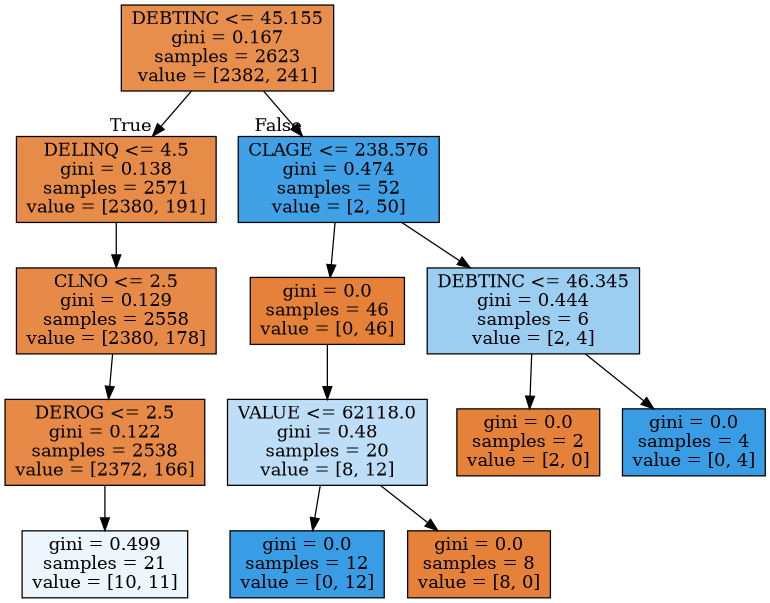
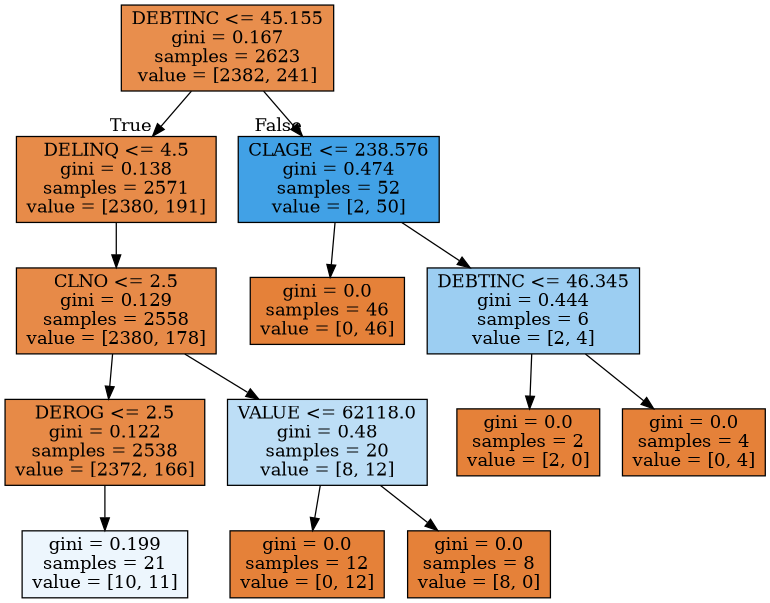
  digraph {
    node [color=black fillcolor="#e58139" shape=box style=filled]
    n1 [fillcolor="#e88e4d" label="DEBTINC <= 45.155\ngini = 0.167\nsamples = 2623\nvalue = [2382, 241]"]
    n2 [fillcolor="#e78b49" label="DELINQ <= 4.5\ngini = 0.138\nsamples = 2571\nvalue = [2380, 191]"]
    n3 [fillcolor="#41a1e6" label="CLAGE <= 238.576\ngini = 0.474\nsamples = 52\nvalue = [2, 50]"]
    n4 [fillcolor="#e78a48" label="CLNO <= 2.5\ngini = 0.129\nsamples = 2558\nvalue = [2380, 178]"]
    n5 [label="gini = 0.0\nsamples = 46\nvalue = [0, 46]"]
    n6 [fillcolor="#9ccef2" label="DEBTINC <= 46.345\ngini = 0.444\nsamples = 6\nvalue = [2, 4]"]
    n7 [fillcolor="#bddef6" label="VALUE <= 62118.0\ngini = 0.48\nsamples = 20\nvalue = [8, 12]"]
    n8 [fillcolor="#e78a47" label="DEROG <= 2.5\ngini = 0.122\nsamples = 2538\nvalue = [2372, 166]"]
    n9 [label="gini = 0.0\nsamples = 8\nvalue = [8, 0]"]
-   n10 [fillcolor="#399de5" label="gini = 0.0\nsamples = 12\nvalue = [0, 12]"]
-   n11 [fillcolor="#edf6fd" label="gini = 0.499\nsamples = 21\nvalue = [10, 11]"]
+   n10 [label="gini = 0.0\nsamples = 12\nvalue = [0, 12]"]
+   n11 [fillcolor="#edf6fd" label="gini = 0.199\nsamples = 21\nvalue = [10, 11]"]
    n12 [label="gini = 0.0\nsamples = 2\nvalue = [2, 0]"]
-   n13 [fillcolor="#399de5" label="gini = 0.0\nsamples = 4\nvalue = [0, 4]"]
+   n13 [label="gini = 0.0\nsamples = 4\nvalue = [0, 4]"]
    n1 -> n2 [headlabel=True labelangle=45 labeldistance=2.5]
    n1 -> n3 [headlabel=False labelangle=-45 labeldistance=2.5]
    n2 -> n4
    n3 -> n5
    n3 -> n6
-   n5 -> n7
+   n4 -> n7
    n4 -> n8
    n6 -> n12
    n6 -> n13
    n7 -> n9
    n7 -> n10
    n8 -> n11
  }
